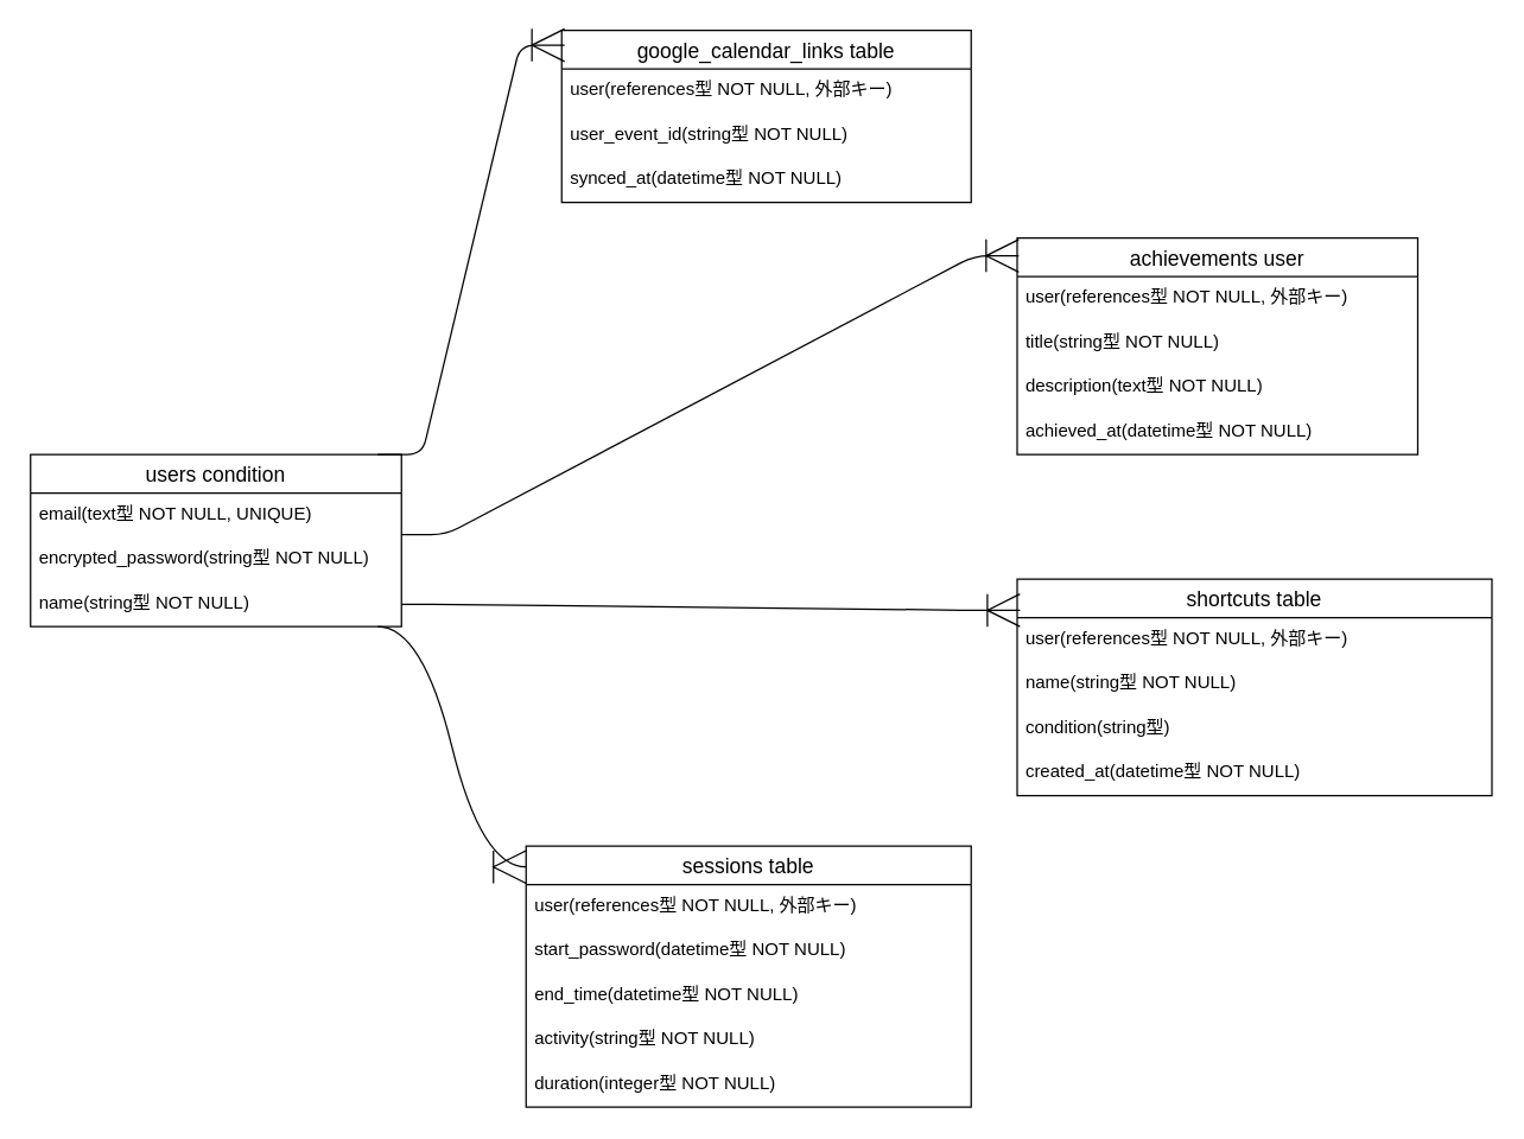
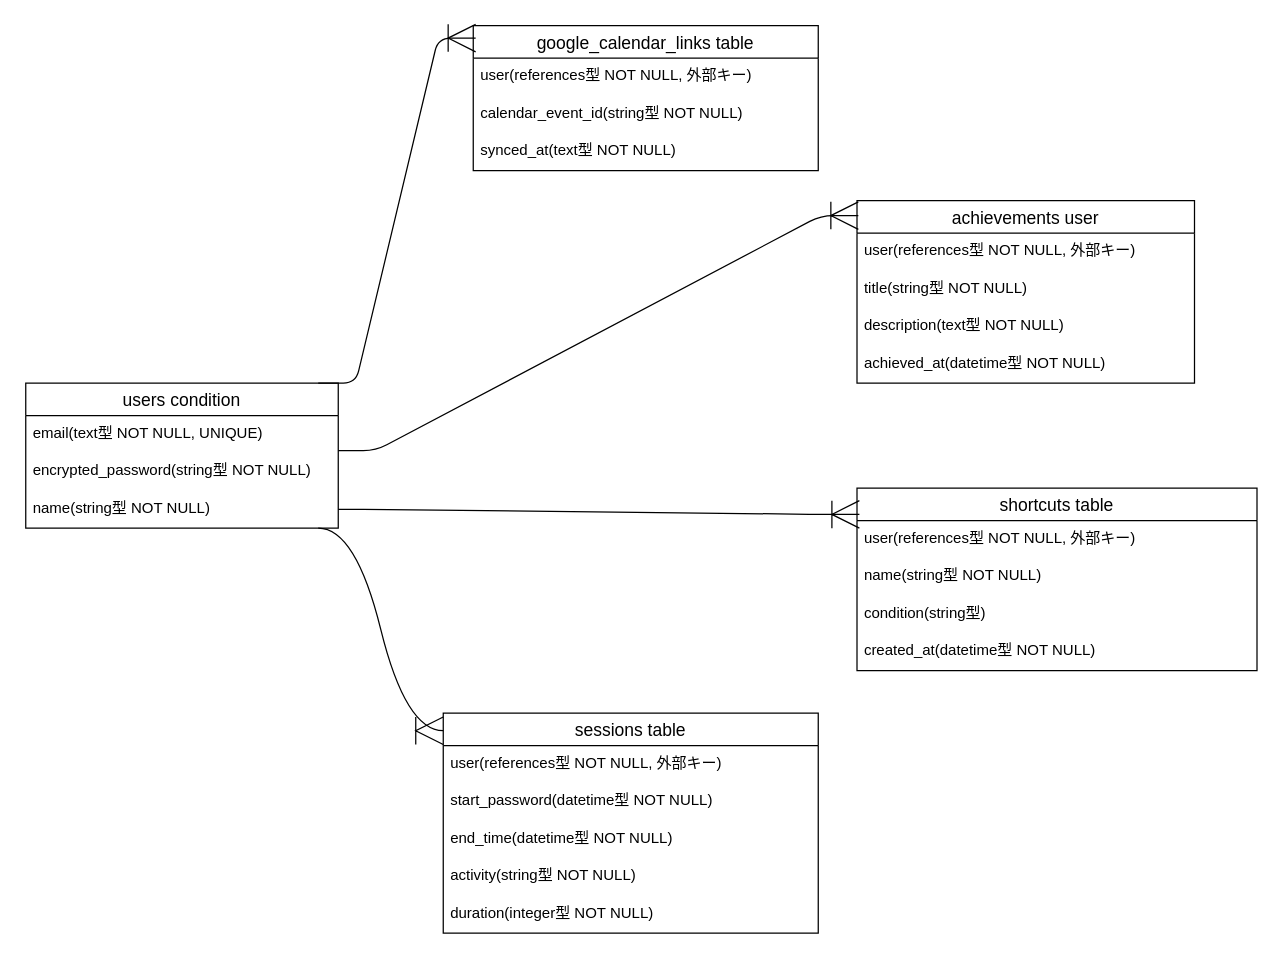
  <mxCell id="0" />
  <mxCell id="1" parent="0" />
  <mxCell id="2" value="users condition" style="swimlane;fontStyle=0;childLayout=stackLayout;horizontal=1;startSize=26;horizontalStack=0;resizeParent=1;resizeParentMax=0;resizeLast=0;collapsible=1;marginBottom=0;align=center;fontSize=14;" vertex="1" parent="1"><mxGeometry x="20" y="306" width="250" height="116" as="geometry" /></mxCell>
  <mxCell id="3" value="email(text型 NOT NULL, UNIQUE)" style="text;strokeColor=none;fillColor=none;spacingLeft=4;spacingRight=4;overflow=hidden;rotatable=0;points=[[0,0.5],[1,0.5]];portConstraint=eastwest;fontSize=12;" vertex="1" parent="2"><mxGeometry y="26" width="250" height="30" as="geometry" /></mxCell>
  <mxCell id="4" value="encrypted_password(string型 NOT NULL)" style="text;strokeColor=none;fillColor=none;spacingLeft=4;spacingRight=4;overflow=hidden;rotatable=0;points=[[0,0.5],[1,0.5]];portConstraint=eastwest;fontSize=12;" vertex="1" parent="2"><mxGeometry y="56" width="250" height="30" as="geometry" /></mxCell>
  <mxCell id="5" value="name(string型 NOT NULL)" style="text;strokeColor=none;fillColor=none;spacingLeft=4;spacingRight=4;overflow=hidden;rotatable=0;points=[[0,0.5],[1,0.5]];portConstraint=eastwest;fontSize=12;" vertex="1" parent="2"><mxGeometry y="86" width="250" height="30" as="geometry" /></mxCell>
  <mxCell id="6" value="sessions table" style="swimlane;fontStyle=0;childLayout=stackLayout;horizontal=1;startSize=26;horizontalStack=0;resizeParent=1;resizeParentMax=0;resizeLast=0;collapsible=1;marginBottom=0;align=center;fontSize=14;" vertex="1" parent="1"><mxGeometry x="354" y="570" width="300" height="176" as="geometry" /></mxCell>
  <mxCell id="7" value="user(references型 NOT NULL, 外部キー)" style="text;strokeColor=none;fillColor=none;spacingLeft=4;spacingRight=4;overflow=hidden;rotatable=0;points=[[0,0.5],[1,0.5]];portConstraint=eastwest;fontSize=12;" vertex="1" parent="6"><mxGeometry y="26" width="300" height="30" as="geometry" /></mxCell>
  <mxCell id="8" value="start_password(datetime型 NOT NULL)" style="text;strokeColor=none;fillColor=none;spacingLeft=4;spacingRight=4;overflow=hidden;rotatable=0;points=[[0,0.5],[1,0.5]];portConstraint=eastwest;fontSize=12;" vertex="1" parent="6"><mxGeometry y="56" width="300" height="30" as="geometry" /></mxCell>
  <mxCell id="9" value="end_time(datetime型 NOT NULL)" style="text;strokeColor=none;fillColor=none;spacingLeft=4;spacingRight=4;overflow=hidden;rotatable=0;points=[[0,0.5],[1,0.5]];portConstraint=eastwest;fontSize=12;" vertex="1" parent="6"><mxGeometry y="86" width="300" height="30" as="geometry" /></mxCell>
  <mxCell id="10" value="activity(string型 NOT NULL)" style="text;strokeColor=none;fillColor=none;spacingLeft=4;spacingRight=4;overflow=hidden;rotatable=0;points=[[0,0.5],[1,0.5]];portConstraint=eastwest;fontSize=12;" vertex="1" parent="6"><mxGeometry y="116" width="300" height="30" as="geometry" /></mxCell>
  <mxCell id="11" value="duration(integer型 NOT NULL)" style="text;strokeColor=none;fillColor=none;spacingLeft=4;spacingRight=4;overflow=hidden;rotatable=0;points=[[0,0.5],[1,0.5]];portConstraint=eastwest;fontSize=12;" vertex="1" parent="6"><mxGeometry y="146" width="300" height="30" as="geometry" /></mxCell>
  <mxCell id="12" value="achievements user" style="swimlane;fontStyle=0;childLayout=stackLayout;horizontal=1;startSize=26;horizontalStack=0;resizeParent=1;resizeParentMax=0;resizeLast=0;collapsible=1;marginBottom=0;align=center;fontSize=14;" vertex="1" parent="1"><mxGeometry x="685" y="160" width="270" height="146" as="geometry" /></mxCell>
  <mxCell id="13" value="user(references型 NOT NULL, 外部キー)" style="text;strokeColor=none;fillColor=none;spacingLeft=4;spacingRight=4;overflow=hidden;rotatable=0;points=[[0,0.5],[1,0.5]];portConstraint=eastwest;fontSize=12;" vertex="1" parent="12"><mxGeometry y="26" width="270" height="30" as="geometry" /></mxCell>
  <mxCell id="14" value="title(string型 NOT NULL)" style="text;strokeColor=none;fillColor=none;spacingLeft=4;spacingRight=4;overflow=hidden;rotatable=0;points=[[0,0.5],[1,0.5]];portConstraint=eastwest;fontSize=12;" vertex="1" parent="12"><mxGeometry y="56" width="270" height="30" as="geometry" /></mxCell>
  <mxCell id="15" value="description(text型 NOT NULL)" style="text;strokeColor=none;fillColor=none;spacingLeft=4;spacingRight=4;overflow=hidden;rotatable=0;points=[[0,0.5],[1,0.5]];portConstraint=eastwest;fontSize=12;" vertex="1" parent="12"><mxGeometry y="86" width="270" height="30" as="geometry" /></mxCell>
  <mxCell id="16" value="achieved_at(datetime型 NOT NULL)" style="text;strokeColor=none;fillColor=none;spacingLeft=4;spacingRight=4;overflow=hidden;rotatable=0;points=[[0,0.5],[1,0.5]];portConstraint=eastwest;fontSize=12;" vertex="1" parent="12"><mxGeometry y="116" width="270" height="30" as="geometry" /></mxCell>
  <mxCell id="17" value="shortcuts table" style="swimlane;fontStyle=0;childLayout=stackLayout;horizontal=1;startSize=26;horizontalStack=0;resizeParent=1;resizeParentMax=0;resizeLast=0;collapsible=1;marginBottom=0;align=center;fontSize=14;" vertex="1" parent="1"><mxGeometry x="685" y="390" width="320" height="146" as="geometry" /></mxCell>
  <mxCell id="18" value="user(references型 NOT NULL, 外部キー)" style="text;strokeColor=none;fillColor=none;spacingLeft=4;spacingRight=4;overflow=hidden;rotatable=0;points=[[0,0.5],[1,0.5]];portConstraint=eastwest;fontSize=12;" vertex="1" parent="17"><mxGeometry y="26" width="320" height="30" as="geometry" /></mxCell>
  <mxCell id="19" value="name(string型 NOT NULL)" style="text;strokeColor=none;fillColor=none;spacingLeft=4;spacingRight=4;overflow=hidden;rotatable=0;points=[[0,0.5],[1,0.5]];portConstraint=eastwest;fontSize=12;" vertex="1" parent="17"><mxGeometry y="56" width="320" height="30" as="geometry" /></mxCell>
  <mxCell id="20" value="condition(string型)" style="text;strokeColor=none;fillColor=none;spacingLeft=4;spacingRight=4;overflow=hidden;rotatable=0;points=[[0,0.5],[1,0.5]];portConstraint=eastwest;fontSize=12;" vertex="1" parent="17"><mxGeometry y="86" width="320" height="30" as="geometry" /></mxCell>
  <mxCell id="21" value="created_at(datetime型 NOT NULL)" style="text;strokeColor=none;fillColor=none;spacingLeft=4;spacingRight=4;overflow=hidden;rotatable=0;points=[[0,0.5],[1,0.5]];portConstraint=eastwest;fontSize=12;" vertex="1" parent="17"><mxGeometry y="116" width="320" height="30" as="geometry" /></mxCell>
  <mxCell id="22" value="google_calendar_links table" style="swimlane;fontStyle=0;childLayout=stackLayout;horizontal=1;startSize=26;horizontalStack=0;resizeParent=1;resizeParentMax=0;resizeLast=0;collapsible=1;marginBottom=0;align=center;fontSize=14;" vertex="1" parent="1"><mxGeometry x="378" y="20" width="276" height="116" as="geometry" /></mxCell>
  <mxCell id="23" value="user(references型 NOT NULL, 外部キー)" style="text;strokeColor=none;fillColor=none;spacingLeft=4;spacingRight=4;overflow=hidden;rotatable=0;points=[[0,0.5],[1,0.5]];portConstraint=eastwest;fontSize=12;" vertex="1" parent="22"><mxGeometry y="26" width="276" height="30" as="geometry" /></mxCell>
- <mxCell id="24" value="user_event_id(string型 NOT NULL)" style="text;strokeColor=none;fillColor=none;spacingLeft=4;spacingRight=4;overflow=hidden;rotatable=0;points=[[0,0.5],[1,0.5]];portConstraint=eastwest;fontSize=12;" vertex="1" parent="22"><mxGeometry y="56" width="276" height="30" as="geometry" /></mxCell>
- <mxCell id="25" value="synced_at(datetime型 NOT NULL)" style="text;strokeColor=none;fillColor=none;spacingLeft=4;spacingRight=4;overflow=hidden;rotatable=0;points=[[0,0.5],[1,0.5]];portConstraint=eastwest;fontSize=12;" vertex="1" parent="22"><mxGeometry y="86" width="276" height="30" as="geometry" /></mxCell>
+ <mxCell id="24" value="calendar_event_id(string型 NOT NULL)" style="text;strokeColor=none;fillColor=none;spacingLeft=4;spacingRight=4;overflow=hidden;rotatable=0;points=[[0,0.5],[1,0.5]];portConstraint=eastwest;fontSize=12;" vertex="1" parent="22"><mxGeometry y="56" width="276" height="30" as="geometry" /></mxCell>
+ <mxCell id="25" value="synced_at(text型 NOT NULL)" style="text;strokeColor=none;fillColor=none;spacingLeft=4;spacingRight=4;overflow=hidden;rotatable=0;points=[[0,0.5],[1,0.5]];portConstraint=eastwest;fontSize=12;" vertex="1" parent="22"><mxGeometry y="86" width="276" height="30" as="geometry" /></mxCell>
  <mxCell id="26" value="" style="edgeStyle=entityRelationEdgeStyle;fontSize=12;html=1;endArrow=ERoneToMany;entryX=0.007;entryY=0.086;entryDx=0;entryDy=0;entryPerimeter=0;endSize=20;" edge="1" parent="1" target="22"><mxGeometry width="100" height="100" relative="1" as="geometry"><mxPoint x="254" y="306" as="sourcePoint" /><mxPoint x="354" y="206" as="targetPoint" /></mxGeometry></mxCell>
  <mxCell id="27" value="" style="edgeStyle=entityRelationEdgeStyle;fontSize=12;html=1;endArrow=ERoneToMany;entryX=0.006;entryY=0.144;entryDx=0;entryDy=0;entryPerimeter=0;endSize=20;exitX=1;exitY=0.5;exitDx=0;exitDy=0;" edge="1" parent="1" source="5" target="17"><mxGeometry width="100" height="100" relative="1" as="geometry"><mxPoint x="310" y="411" as="sourcePoint" /><mxPoint x="360" y="300" as="targetPoint" /></mxGeometry></mxCell>
  <mxCell id="28" value="" style="edgeStyle=entityRelationEdgeStyle;fontSize=12;html=1;endArrow=ERoneToMany;entryX=0.004;entryY=0.082;entryDx=0;entryDy=0;entryPerimeter=0;endSize=20;" edge="1" parent="1" target="12"><mxGeometry width="100" height="100" relative="1" as="geometry"><mxPoint x="270" y="360" as="sourcePoint" /><mxPoint x="370" y="260" as="targetPoint" /></mxGeometry></mxCell>
  <mxCell id="29" value="" style="edgeStyle=entityRelationEdgeStyle;fontSize=12;html=1;endArrow=ERoneToMany;shadow=0;curved=1;entryX=0;entryY=0.08;entryDx=0;entryDy=0;entryPerimeter=0;endSize=20;" edge="1" parent="1" target="6"><mxGeometry width="100" height="100" relative="1" as="geometry"><mxPoint x="254" y="422" as="sourcePoint" /><mxPoint x="354" y="322" as="targetPoint" /></mxGeometry></mxCell>
